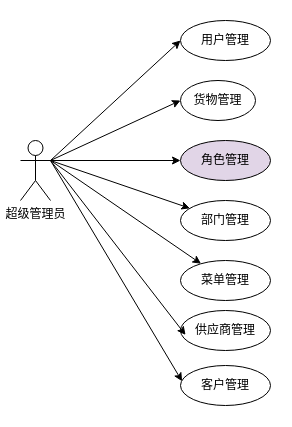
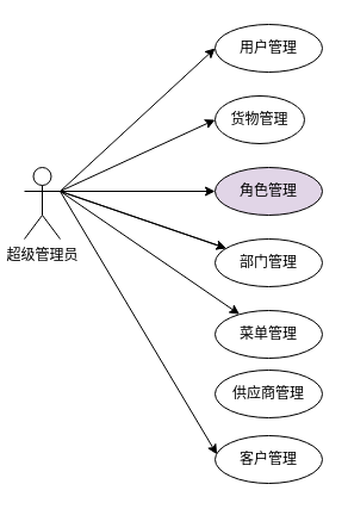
  <mxCell id="0" />
  <mxCell id="1" parent="0" />
  <mxCell id="2" value="超级管理员" style="shape=umlActor;verticalLabelPosition=bottom;verticalAlign=top;html=1;outlineConnect=0;" vertex="1" parent="1"><mxGeometry x="20" y="140" width="30" height="60" as="geometry" /></mxCell>
  <mxCell id="3" value="货物管理" style="ellipse;whiteSpace=wrap;html=1;" vertex="1" parent="1"><mxGeometry x="180" y="80" width="75" height="40" as="geometry" /></mxCell>
  <mxCell id="4" value="用户管理" style="ellipse;whiteSpace=wrap;html=1;" vertex="1" parent="1"><mxGeometry x="180" y="20" width="90" height="40" as="geometry" /></mxCell>
  <mxCell id="5" value="角色管理" style="ellipse;whiteSpace=wrap;html=1;fillColor=#e1d5e7;" vertex="1" parent="1"><mxGeometry x="180" y="140" width="90" height="40" as="geometry" /></mxCell>
  <mxCell id="6" value="部门管理" style="ellipse;whiteSpace=wrap;html=1;" vertex="1" parent="1"><mxGeometry x="180" y="200" width="90" height="40" as="geometry" /></mxCell>
  <mxCell id="7" value="菜单管理" style="ellipse;whiteSpace=wrap;html=1;" vertex="1" parent="1"><mxGeometry x="180" y="260" width="90" height="40" as="geometry" /></mxCell>
  <mxCell id="8" value="供应商管理" style="ellipse;whiteSpace=wrap;html=1;" vertex="1" parent="1"><mxGeometry x="180" y="310" width="90" height="40" as="geometry" /></mxCell>
  <mxCell id="9" value="客户管理" style="ellipse;whiteSpace=wrap;html=1;" vertex="1" parent="1"><mxGeometry x="180" y="365" width="90" height="40" as="geometry" /></mxCell>
  <mxCell id="10" value="" style="endArrow=classic;html=1;rounded=0;entryX=0;entryY=0.5;entryDx=0;entryDy=0;" edge="1" parent="1" target="4"><mxGeometry width="50" height="50" relative="1" as="geometry"><mxPoint x="50" y="160" as="sourcePoint" /><mxPoint x="280" y="210" as="targetPoint" /></mxGeometry></mxCell>
  <mxCell id="11" value="" style="endArrow=classic;html=1;rounded=0;exitX=1;exitY=0.333;exitDx=0;exitDy=0;exitPerimeter=0;entryX=0;entryY=0.5;entryDx=0;entryDy=0;" edge="1" parent="1" source="2" target="3"><mxGeometry width="50" height="50" relative="1" as="geometry"><mxPoint x="230" y="240" as="sourcePoint" /><mxPoint x="280" y="190" as="targetPoint" /></mxGeometry></mxCell>
  <mxCell id="12" value="" style="endArrow=classic;html=1;rounded=0;" edge="1" parent="1" target="5"><mxGeometry width="50" height="50" relative="1" as="geometry"><mxPoint x="50" y="160" as="sourcePoint" /><mxPoint x="280" y="190" as="targetPoint" /></mxGeometry></mxCell>
  <mxCell id="13" value="" style="endArrow=classic;html=1;rounded=0;" edge="1" parent="1" target="6"><mxGeometry width="50" height="50" relative="1" as="geometry"><mxPoint x="50" y="160" as="sourcePoint" /><mxPoint x="280" y="190" as="targetPoint" /></mxGeometry></mxCell>
  <mxCell id="14" value="" style="endArrow=classic;html=1;rounded=0;exitX=1;exitY=0.333;exitDx=0;exitDy=0;exitPerimeter=0;" edge="1" parent="1" source="2" target="7"><mxGeometry width="50" height="50" relative="1" as="geometry"><mxPoint x="230" y="240" as="sourcePoint" /><mxPoint x="280" y="190" as="targetPoint" /></mxGeometry></mxCell>
- <mxCell id="15" value="" style="endArrow=classic;html=1;rounded=0;exitX=1;exitY=0.333;exitDx=0;exitDy=0;exitPerimeter=0;entryX=0.056;entryY=0.611;entryDx=0;entryDy=0;entryPerimeter=0;" edge="1" parent="1" source="2" target="8"><mxGeometry width="50" height="50" relative="1" as="geometry"><mxPoint x="230" y="240" as="sourcePoint" /><mxPoint x="280" y="190" as="targetPoint" /></mxGeometry></mxCell>
+ <mxCell id="15" value="" style="endArrow=classic;html=1;rounded=0;exitX=1;exitY=0.333;exitDx=0;exitDy=0;exitPerimeter=0;" edge="1" parent="1" source="2" target="6"><mxGeometry width="50" height="50" relative="1" as="geometry"><mxPoint x="230" y="240" as="sourcePoint" /><mxPoint x="280" y="190" as="targetPoint" /></mxGeometry></mxCell>
  <mxCell id="16" value="" style="endArrow=classic;html=1;rounded=0;entryX=0.017;entryY=0.393;entryDx=0;entryDy=0;entryPerimeter=0;" edge="1" parent="1" target="9"><mxGeometry width="50" height="50" relative="1" as="geometry"><mxPoint x="50" y="160" as="sourcePoint" /><mxPoint x="280" y="190" as="targetPoint" /></mxGeometry></mxCell>
